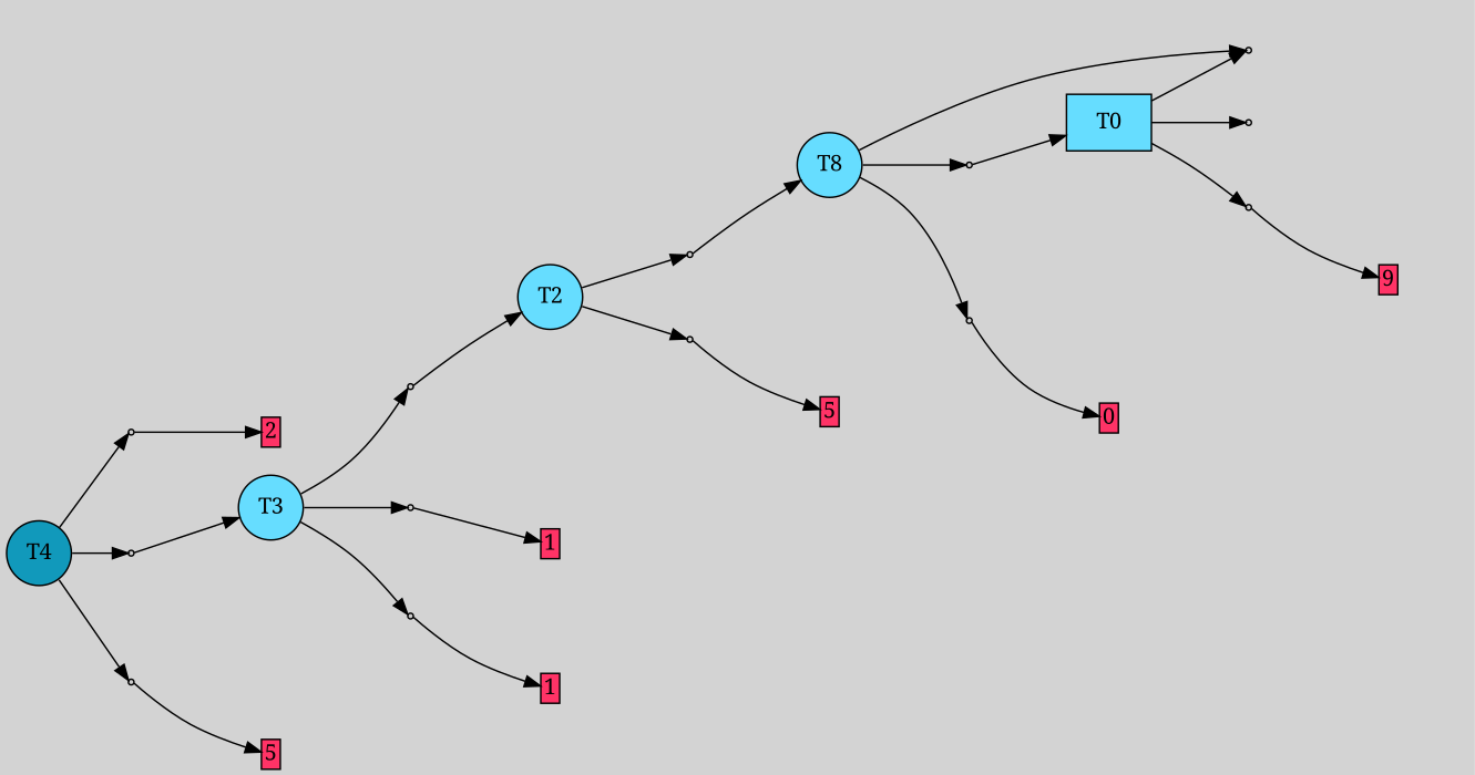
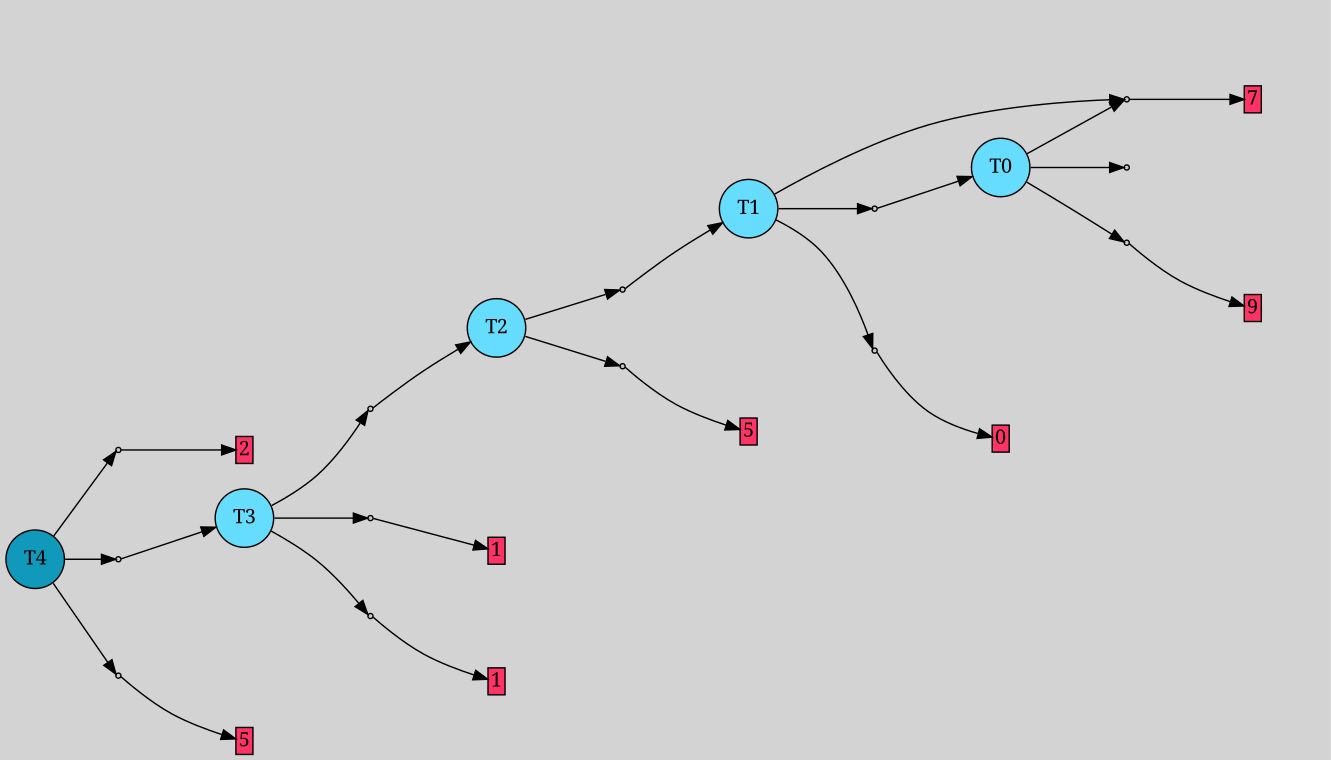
  digraph {
    bgcolor=lightgray
    fontname="Noto Serif"
    rankdir=LR
    node [fontname="Noto Serif" shape=box style=filled]
    edge [fontname="Noto Serif"]
    T4 [fillcolor="#1199bb" shape=circle]
    P10 [fillcolor="#cccccc" shape=point]
    P11 [fillcolor="#cccccc" shape=point]
    P12 [fillcolor="#cccccc" shape=point]
-   T0 [fillcolor="#66ddff"]
+   T0 [fillcolor="#66ddff" shape=circle]
    P0 [fillcolor="#cccccc" shape=point]
    P1 [fillcolor="#cccccc" shape=point]
    P2 [fillcolor="#cccccc" shape=point]
    n9 [label="1|3&4|3#2|5&#92;n2|0&0|3#3|4&#92;n" style=invis]
+   n10 [fillcolor="#ff3366" height=0 label=7 margin=0.03 width=0]
    n11 [label="4|0&2|5#4|6&#92;n" style=invis]
    I2 [style=invis]
    n13 [fillcolor="#ff3366" height=0 label=9 margin=0.03 width=0]
-   T1 [fillcolor="#66ddff" shape=circle label=T8]
+   T1 [fillcolor="#66ddff" shape=circle]
    P3 [fillcolor="#cccccc" shape=point]
    P4 [fillcolor="#cccccc" shape=point]
    n17 [label="7|0&1|0#0|4&#92;n2|0&0|0#4|6&#92;n" style=invis]
    n18 [label="7|5&4|2#0|6&#92;n6|3&3|6#3|3&#92;n4|1&0|3#0|5&#92;n1|0&2|5#0|1&#92;n" style=invis]
    n19 [fillcolor="#ff3366" height=0 label=0 margin=0.03 width=0]
    T2 [fillcolor="#66ddff" shape=circle]
    P5 [fillcolor="#cccccc" shape=point]
    P6 [fillcolor="#cccccc" shape=point]
    n23 [label="8|0&3|7#3|5&#92;n" style=invis]
    n24 [label="2|0&3|5#4|6&#92;n" style=invis]
    n25 [fillcolor="#ff3366" height=0 label=5 margin=0.03 width=0]
    T3 [fillcolor="#66ddff" shape=circle]
    P7 [fillcolor="#cccccc" shape=point]
    P8 [fillcolor="#cccccc" shape=point]
    P9 [fillcolor="#cccccc" shape=point]
    n30 [label="2|0&2|5#4|0&#92;n" style=invis]
    n31 [label="8|0&3|7#3|5&#92;n" style=invis]
    n32 [fillcolor="#ff3366" height=0 label=1 margin=0.03 width=0]
    n33 [label="2|0&4|4#1|6&#92;n" style=invis]
    n34 [fillcolor="#ff3366" height=0 label=1 margin=0.03 width=0]
    n35 [label="2|0&2|5#3|5&#92;n" style=invis]
    n36 [fillcolor="#ff3366" height=0 label=2 margin=0.03 width=0]
    n37 [label="0|0&4|6#1|7&#92;n" style=invis]
    n38 [label="2|0&3|5#4|5&#92;n" style=invis]
    n39 [fillcolor="#ff3366" height=0 label=5 margin=0.03 width=0]
    subgraph sub_1 {
      rank=same
      T4
    }
    T4 -> P10
    T4 -> P11
    T4 -> P12
    P10 -> n35 [style=invis]
    P10 -> n36
    P11 -> T3
    P11 -> n37 [style=invis]
    P12 -> n38 [style=invis]
    P12 -> n39
    T0 -> P0
    T0 -> P1
    T0 -> P2
    P0 -> n9 [style=invis]
+   P0 -> n10
    P1 -> n11 [style=invis]
    P2 -> I2 [style=invis]
    P2 -> n13
    T1 -> P0
    T1 -> P3
    T1 -> P4
    P3 -> T0
    P3 -> n17 [style=invis]
    P4 -> n18 [style=invis]
    P4 -> n19
    T2 -> P5
    T2 -> P6
    P5 -> T1
    P5 -> n23 [style=invis]
    P6 -> n24 [style=invis]
    P6 -> n25
    T3 -> P7
    T3 -> P8
    T3 -> P9
    P7 -> T2
    P7 -> n30 [style=invis]
    P8 -> n31 [style=invis]
    P8 -> n32
    P9 -> n33 [style=invis]
    P9 -> n34
  }
